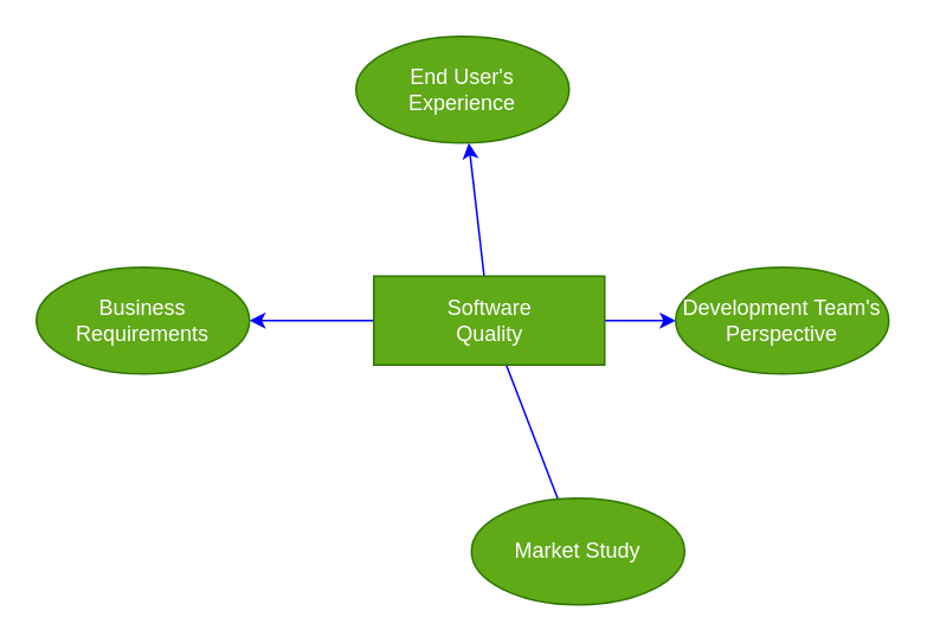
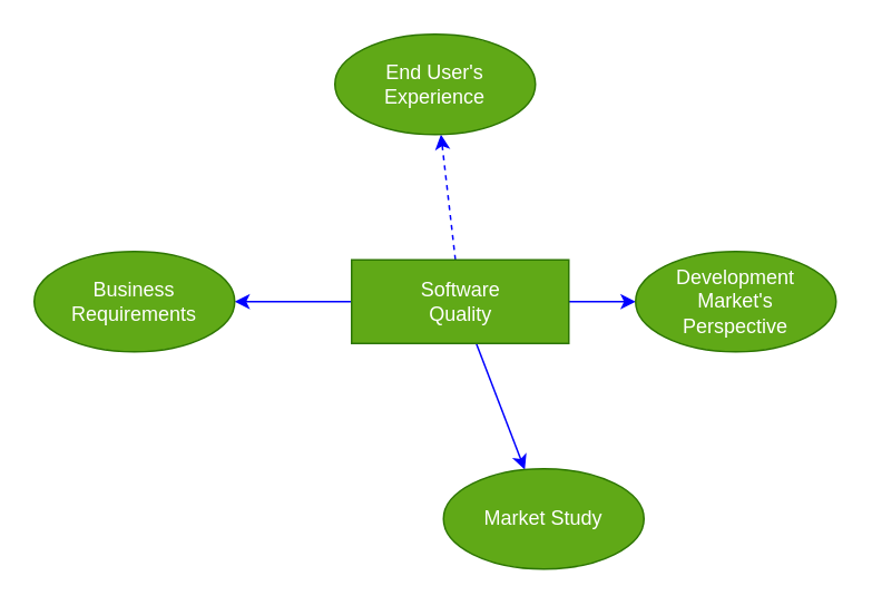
  <mxCell id="0" />
  <mxCell id="1" parent="0" />
- <mxCell id="2" value="" style="edgeStyle=none;html=1;strokeColor=#0000FF;" edge="1" parent="1" source="6" target="7"><mxGeometry relative="1" as="geometry" /></mxCell>
+ <mxCell id="2" value="" style="edgeStyle=none;html=1;strokeColor=#0000FF;dashed=1;" edge="1" parent="1" source="6" target="7"><mxGeometry relative="1" as="geometry" /></mxCell>
  <mxCell id="3" value="" style="edgeStyle=none;html=1;strokeColor=#0000FF;" edge="1" parent="1" source="6" target="8"><mxGeometry relative="1" as="geometry" /></mxCell>
- <mxCell id="4" value="" style="edgeStyle=none;html=1;strokeColor=#0000FF;endArrow=none;" edge="1" parent="1" source="6" target="9"><mxGeometry relative="1" as="geometry" /></mxCell>
+ <mxCell id="4" value="" style="edgeStyle=none;html=1;strokeColor=#0000FF;" edge="1" parent="1" source="6" target="9"><mxGeometry relative="1" as="geometry" /></mxCell>
  <mxCell id="5" value="" style="edgeStyle=none;html=1;strokeColor=#0000FF;" edge="1" parent="1" source="6" target="10"><mxGeometry relative="1" as="geometry" /></mxCell>
  <mxCell id="6" value="Software&lt;br&gt;Quality" style="html=1;dashed=0;whitespace=wrap;fillColor=#60a917;fontColor=#ffffff;strokeColor=#2D7600;" vertex="1" parent="1"><mxGeometry x="210" y="155" width="130" height="50" as="geometry" /></mxCell>
  <mxCell id="7" value="End User's&lt;br&gt;Experience" style="ellipse;whiteSpace=wrap;html=1;dashed=0;fillColor=#60a917;fontColor=#ffffff;strokeColor=#2D7600;" vertex="1" parent="1"><mxGeometry x="200" y="20" width="120" height="60" as="geometry" /></mxCell>
- <mxCell id="8" value="Development Team's&lt;br&gt;Perspective" style="ellipse;whiteSpace=wrap;html=1;dashed=0;fillColor=#60a917;fontColor=#ffffff;strokeColor=#2D7600;" vertex="1" parent="1"><mxGeometry x="380" y="150" width="120" height="60" as="geometry" /></mxCell>
+ <mxCell id="8" value="Development Market's&lt;br&gt;Perspective" style="ellipse;whiteSpace=wrap;html=1;dashed=0;fillColor=#60a917;fontColor=#ffffff;strokeColor=#2D7600;" vertex="1" parent="1"><mxGeometry x="380" y="150" width="120" height="60" as="geometry" /></mxCell>
  <mxCell id="9" value="Market Study" style="ellipse;whiteSpace=wrap;html=1;dashed=0;fillColor=#60a917;fontColor=#ffffff;strokeColor=#2D7600;" vertex="1" parent="1"><mxGeometry x="265" y="280" width="120" height="60" as="geometry" /></mxCell>
  <mxCell id="10" value="Business Requirements" style="ellipse;whiteSpace=wrap;html=1;dashed=0;fillColor=#60a917;fontColor=#ffffff;strokeColor=#2D7600;" vertex="1" parent="1"><mxGeometry x="20" y="150" width="120" height="60" as="geometry" /></mxCell>
